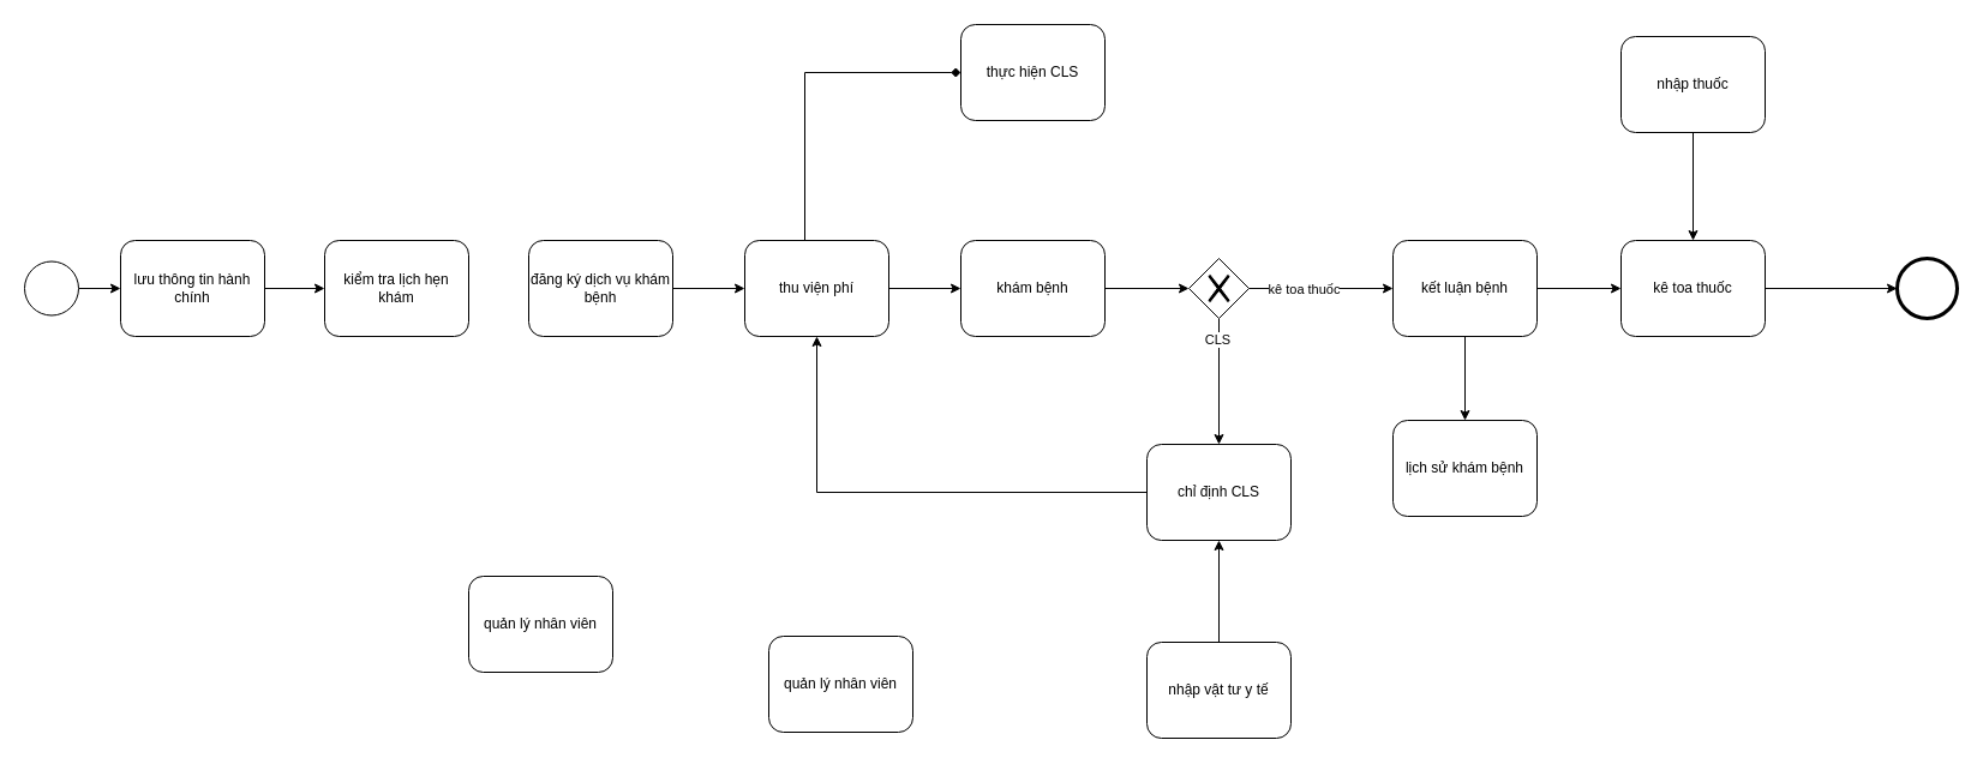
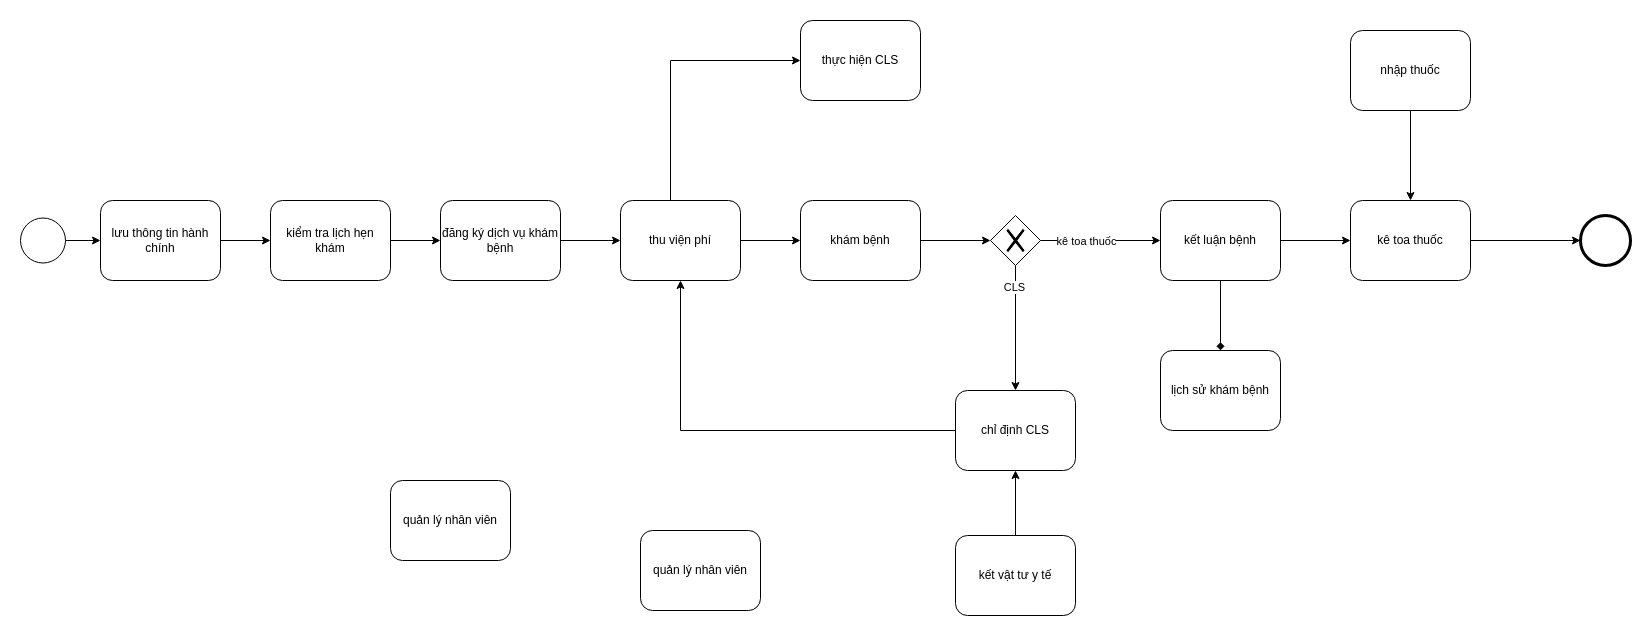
  <mxCell id="0" />
  <mxCell id="1" parent="0" />
  <mxCell id="2" style="edgeStyle=orthogonalEdgeStyle;rounded=0;orthogonalLoop=1;jettySize=auto;html=1;" edge="1" parent="1" source="3" target="12"><mxGeometry relative="1" as="geometry" /></mxCell>
  <mxCell id="3" value="khám bệnh" style="shape=ext;rounded=1;html=1;whiteSpace=wrap;" vertex="1" parent="1"><mxGeometry x="800" y="200" width="120" height="80" as="geometry" /></mxCell>
  <mxCell id="4" style="edgeStyle=orthogonalEdgeStyle;rounded=0;orthogonalLoop=1;jettySize=auto;html=1;" edge="1" parent="1" source="6" target="3"><mxGeometry relative="1" as="geometry" /></mxCell>
- <mxCell id="5" style="edgeStyle=orthogonalEdgeStyle;rounded=0;orthogonalLoop=1;jettySize=auto;html=1;entryX=0;entryY=0.5;entryDx=0;entryDy=0;endArrow=diamond;" edge="1" parent="1" source="6" target="17"><mxGeometry relative="1" as="geometry"><Array as="points"><mxPoint x="670" y="60" /></Array></mxGeometry></mxCell>
+ <mxCell id="5" style="edgeStyle=orthogonalEdgeStyle;rounded=0;orthogonalLoop=1;jettySize=auto;html=1;entryX=0;entryY=0.5;entryDx=0;entryDy=0;" edge="1" parent="1" source="6" target="17"><mxGeometry relative="1" as="geometry"><Array as="points"><mxPoint x="670" y="60" /></Array></mxGeometry></mxCell>
  <mxCell id="6" value="thu viện phí" style="shape=ext;rounded=1;html=1;whiteSpace=wrap;" vertex="1" parent="1"><mxGeometry x="620" y="200" width="120" height="80" as="geometry" /></mxCell>
  <mxCell id="7" style="edgeStyle=orthogonalEdgeStyle;rounded=0;orthogonalLoop=1;jettySize=auto;html=1;" edge="1" parent="1" source="26" target="6"><mxGeometry relative="1" as="geometry" /></mxCell>
  <mxCell id="8" value="lưu thông tin hành chính" style="shape=ext;rounded=1;html=1;whiteSpace=wrap;" vertex="1" parent="1"><mxGeometry x="100" y="200" width="120" height="80" as="geometry" /></mxCell>
  <mxCell id="9" style="edgeStyle=orthogonalEdgeStyle;rounded=0;orthogonalLoop=1;jettySize=auto;html=1;" edge="1" parent="1" source="29" target="14"><mxGeometry relative="1" as="geometry" /></mxCell>
  <mxCell id="10" style="edgeStyle=orthogonalEdgeStyle;rounded=0;orthogonalLoop=1;jettySize=auto;html=1;" edge="1" parent="1" source="12" target="16"><mxGeometry relative="1" as="geometry" /></mxCell>
  <mxCell id="11" value="CLS" style="edgeLabel;html=1;align=center;verticalAlign=middle;resizable=0;points=[];" vertex="1" connectable="0" parent="10"><mxGeometry x="-0.667" y="-2" relative="1" as="geometry"><mxPoint as="offset" /></mxGeometry></mxCell>
  <mxCell id="12" value="" style="shape=mxgraph.bpmn.shape;html=1;verticalLabelPosition=bottom;labelBackgroundColor=#ffffff;verticalAlign=top;align=center;perimeter=rhombusPerimeter;background=gateway;outlineConnect=0;outline=none;symbol=exclusiveGw;" vertex="1" parent="1"><mxGeometry x="990" y="215" width="50" height="50" as="geometry" /></mxCell>
  <mxCell id="13" style="edgeStyle=orthogonalEdgeStyle;rounded=0;orthogonalLoop=1;jettySize=auto;html=1;entryX=0;entryY=0.5;entryDx=0;entryDy=0;" edge="1" parent="1" source="14" target="24"><mxGeometry relative="1" as="geometry" /></mxCell>
  <mxCell id="14" value="kê toa thuốc" style="shape=ext;rounded=1;html=1;whiteSpace=wrap;" vertex="1" parent="1"><mxGeometry x="1350" y="200" width="120" height="80" as="geometry" /></mxCell>
  <mxCell id="15" style="edgeStyle=orthogonalEdgeStyle;rounded=0;orthogonalLoop=1;jettySize=auto;html=1;entryX=0.5;entryY=1;entryDx=0;entryDy=0;" edge="1" parent="1" source="16" target="6"><mxGeometry relative="1" as="geometry" /></mxCell>
- <mxCell id="16" value="chỉ định CLS" style="shape=ext;rounded=1;html=1;whiteSpace=wrap;" vertex="1" parent="1"><mxGeometry x="955" y="370" width="120" height="80" as="geometry" /></mxCell>
+ <mxCell id="16" value="chỉ định CLS" style="shape=ext;rounded=1;html=1;whiteSpace=wrap;" vertex="1" parent="1"><mxGeometry x="955" y="390" width="120" height="80" as="geometry" /></mxCell>
  <mxCell id="17" value="thực hiện CLS" style="shape=ext;rounded=1;html=1;whiteSpace=wrap;" vertex="1" parent="1"><mxGeometry x="800" y="20" width="120" height="80" as="geometry" /></mxCell>
  <mxCell id="18" style="edgeStyle=orthogonalEdgeStyle;rounded=0;orthogonalLoop=1;jettySize=auto;html=1;entryX=0.5;entryY=0;entryDx=0;entryDy=0;" edge="1" parent="1" source="19" target="14"><mxGeometry relative="1" as="geometry" /></mxCell>
  <mxCell id="19" value="nhập thuốc" style="shape=ext;rounded=1;html=1;whiteSpace=wrap;" vertex="1" parent="1"><mxGeometry x="1350" y="30" width="120" height="80" as="geometry" /></mxCell>
  <mxCell id="20" style="edgeStyle=orthogonalEdgeStyle;rounded=0;orthogonalLoop=1;jettySize=auto;html=1;" edge="1" parent="1" source="21" target="16"><mxGeometry relative="1" as="geometry" /></mxCell>
- <mxCell id="21" value="nhập vật tư y tế" style="shape=ext;rounded=1;html=1;whiteSpace=wrap;" vertex="1" parent="1"><mxGeometry x="955" y="535" width="120" height="80" as="geometry" /></mxCell>
+ <mxCell id="21" value="kết vật tư y tế" style="shape=ext;rounded=1;html=1;whiteSpace=wrap;" vertex="1" parent="1"><mxGeometry x="955" y="535" width="120" height="80" as="geometry" /></mxCell>
  <mxCell id="22" style="edgeStyle=orthogonalEdgeStyle;rounded=0;orthogonalLoop=1;jettySize=auto;html=1;" edge="1" parent="1" source="23" target="8"><mxGeometry relative="1" as="geometry" /></mxCell>
  <mxCell id="23" value="" style="shape=mxgraph.bpmn.shape;html=1;verticalLabelPosition=bottom;labelBackgroundColor=#ffffff;verticalAlign=top;align=center;perimeter=ellipsePerimeter;outlineConnect=0;outline=standard;symbol=general;" vertex="1" parent="1"><mxGeometry x="20" y="217.5" width="45" height="45" as="geometry" /></mxCell>
  <mxCell id="24" value="" style="shape=mxgraph.bpmn.shape;html=1;verticalLabelPosition=bottom;labelBackgroundColor=#ffffff;verticalAlign=top;align=center;perimeter=ellipsePerimeter;outlineConnect=0;outline=end;symbol=general;" vertex="1" parent="1"><mxGeometry x="1580" y="215" width="50" height="50" as="geometry" /></mxCell>
  <mxCell id="25" value="quản lý nhân viên" style="shape=ext;rounded=1;html=1;whiteSpace=wrap;" vertex="1" parent="1"><mxGeometry x="640" y="530" width="120" height="80" as="geometry" /></mxCell>
  <mxCell id="26" value="đăng ký dịch vụ khám bệnh" style="shape=ext;rounded=1;html=1;whiteSpace=wrap;" vertex="1" parent="1"><mxGeometry x="440" y="200" width="120" height="80" as="geometry" /></mxCell>
- <mxCell id="28" style="edgeStyle=orthogonalEdgeStyle;rounded=0;orthogonalLoop=1;jettySize=auto;html=1;" edge="1" parent="1" source="29" target="32"><mxGeometry relative="1" as="geometry" /></mxCell>
+ <mxCell id="27" style="edgeStyle=orthogonalEdgeStyle;rounded=0;orthogonalLoop=1;jettySize=auto;html=1;" edge="1" parent="1" source="33" target="26"><mxGeometry relative="1" as="geometry"><mxPoint x="400" y="240" as="sourcePoint" /><mxPoint x="620" y="240" as="targetPoint" /></mxGeometry></mxCell>
+ <mxCell id="28" style="edgeStyle=orthogonalEdgeStyle;rounded=0;orthogonalLoop=1;jettySize=auto;html=1;endArrow=diamond;" edge="1" parent="1" source="29" target="32"><mxGeometry relative="1" as="geometry" /></mxCell>
  <mxCell id="29" value="kết luận bệnh" style="shape=ext;rounded=1;html=1;whiteSpace=wrap;" vertex="1" parent="1"><mxGeometry x="1160" y="200" width="120" height="80" as="geometry" /></mxCell>
  <mxCell id="30" style="edgeStyle=orthogonalEdgeStyle;rounded=0;orthogonalLoop=1;jettySize=auto;html=1;" edge="1" parent="1" source="12" target="29"><mxGeometry relative="1" as="geometry"><mxPoint x="1040" y="240" as="sourcePoint" /><mxPoint x="1350" y="240" as="targetPoint" /></mxGeometry></mxCell>
  <mxCell id="31" value="kê toa thuốc" style="edgeLabel;html=1;align=center;verticalAlign=middle;resizable=0;points=[];" vertex="1" connectable="0" parent="30"><mxGeometry x="-0.243" relative="1" as="geometry"><mxPoint as="offset" /></mxGeometry></mxCell>
  <mxCell id="32" value="lịch sử khám bệnh" style="shape=ext;rounded=1;html=1;whiteSpace=wrap;" vertex="1" parent="1"><mxGeometry x="1160" y="350" width="120" height="80" as="geometry" /></mxCell>
  <mxCell id="33" value="kiểm tra lịch hẹn khám" style="shape=ext;rounded=1;html=1;whiteSpace=wrap;" vertex="1" parent="1"><mxGeometry x="270" y="200" width="120" height="80" as="geometry" /></mxCell>
  <mxCell id="34" style="edgeStyle=orthogonalEdgeStyle;rounded=0;orthogonalLoop=1;jettySize=auto;html=1;" edge="1" parent="1" source="8" target="33"><mxGeometry relative="1" as="geometry"><mxPoint x="220" y="240" as="sourcePoint" /><mxPoint x="440" y="240" as="targetPoint" /></mxGeometry></mxCell>
  <mxCell id="35" value="quản lý nhân viên" style="shape=ext;rounded=1;html=1;whiteSpace=wrap;" vertex="1" parent="1"><mxGeometry x="390" y="480" width="120" height="80" as="geometry" /></mxCell>
